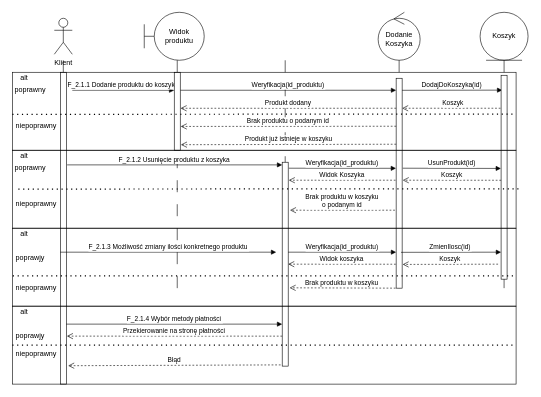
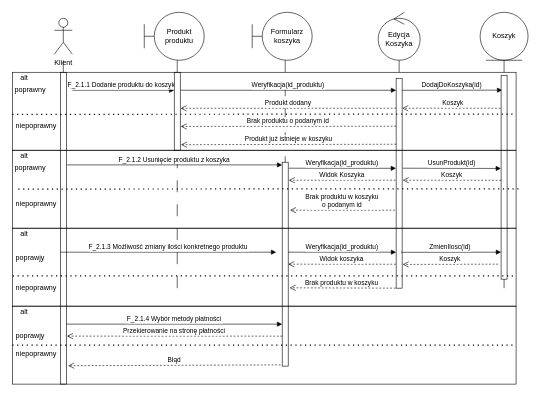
  <mxCell id="0" />
  <mxCell id="1" parent="0" />
  <mxCell id="2" value="Koszyk" style="verticalAlign=bottom;endArrow=open;dashed=1;endSize=8;exitX=0;exitY=0.95;shadow=0;strokeWidth=1;" parent="1" edge="1"><mxGeometry relative="1" as="geometry"><mxPoint x="670" y="180" as="targetPoint" /><mxPoint x="840" y="180" as="sourcePoint" /></mxGeometry></mxCell>
  <mxCell id="3" value="F_2.1.1 Dodanie produktu do koszyka" style="verticalAlign=bottom;endArrow=block;shadow=0;strokeWidth=1;" parent="1" edge="1"><mxGeometry relative="1" as="geometry"><mxPoint x="120" y="150" as="sourcePoint" /><mxPoint x="290" y="150" as="targetPoint" /></mxGeometry></mxCell>
  <mxCell id="4" value="Klient" style="shape=umlActor;verticalLabelPosition=bottom;verticalAlign=top;html=1;" parent="1" vertex="1"><mxGeometry x="90" y="30" width="30" height="60" as="geometry" /></mxCell>
  <mxCell id="5" value="" style="line;strokeWidth=1;direction=south;html=1;dashed=1;dashPattern=20 20;" parent="1" vertex="1"><mxGeometry x="100" y="100" width="10" height="390" as="geometry" /></mxCell>
- <mxCell id="6" value="Widok produktu" style="shape=umlBoundary;whiteSpace=wrap;html=1;" parent="1" vertex="1"><mxGeometry x="240" y="20" width="100" height="80" as="geometry" /></mxCell>
+ <mxCell id="6" value="Produkt produktu" style="shape=umlBoundary;whiteSpace=wrap;html=1;" parent="1" vertex="1"><mxGeometry x="240" y="20" width="100" height="80" as="geometry" /></mxCell>
+ <mxCell id="7" value="Formularz koszyka" style="shape=umlBoundary;whiteSpace=wrap;html=1;" parent="1" vertex="1"><mxGeometry x="420" y="20" width="100" height="80" as="geometry" /></mxCell>
  <mxCell id="8" value="Koszyk" style="ellipse;shape=umlEntity;whiteSpace=wrap;html=1;" parent="1" vertex="1"><mxGeometry x="800" y="20" width="80" height="80" as="geometry" /></mxCell>
- <mxCell id="9" value="Dodanie Koszyka" style="ellipse;shape=umlControl;whiteSpace=wrap;html=1;" parent="1" vertex="1"><mxGeometry x="630" y="20" width="70" height="80" as="geometry" /></mxCell>
+ <mxCell id="9" value="Edycja Koszyka" style="ellipse;shape=umlControl;whiteSpace=wrap;html=1;" parent="1" vertex="1"><mxGeometry x="630" y="20" width="70" height="80" as="geometry" /></mxCell>
  <mxCell id="10" value="" style="line;strokeWidth=1;direction=south;html=1;dashed=1;dashPattern=20 20;" parent="1" vertex="1"><mxGeometry x="290" y="100" width="10" height="390" as="geometry" /></mxCell>
  <mxCell id="11" value="" style="line;strokeWidth=1;direction=south;html=1;dashed=1;dashPattern=20 20;" parent="1" vertex="1"><mxGeometry x="470" y="100" width="10" height="390" as="geometry" /></mxCell>
  <mxCell id="12" value="" style="line;strokeWidth=1;direction=south;html=1;dashed=1;dashPattern=20 20;" parent="1" vertex="1"><mxGeometry x="660" y="100" width="10" height="390" as="geometry" /></mxCell>
  <mxCell id="13" value="" style="line;strokeWidth=1;direction=south;html=1;dashed=1;dashPattern=20 20;" parent="1" vertex="1"><mxGeometry x="835" y="100" width="10" height="390" as="geometry" /></mxCell>
  <mxCell id="14" value="" style="html=1;points=[];perimeter=orthogonalPerimeter;" parent="1" vertex="1"><mxGeometry x="100" y="120" width="10" height="520" as="geometry" /></mxCell>
  <mxCell id="15" value="Weryfikacja(id_produktu)" style="verticalAlign=bottom;endArrow=block;shadow=0;strokeWidth=1;" parent="1" edge="1"><mxGeometry relative="1" as="geometry"><mxPoint x="300" y="150" as="sourcePoint" /><mxPoint x="660" y="150" as="targetPoint" /></mxGeometry></mxCell>
  <mxCell id="16" value="" style="html=1;points=[];perimeter=orthogonalPerimeter;" parent="1" vertex="1"><mxGeometry x="290" y="120" width="10" height="130" as="geometry" /></mxCell>
  <mxCell id="17" value="" style="html=1;points=[];perimeter=orthogonalPerimeter;" parent="1" vertex="1"><mxGeometry x="660" y="130" width="10" height="350" as="geometry" /></mxCell>
  <mxCell id="18" value="DodajDoKoszyka(id)" style="verticalAlign=bottom;endArrow=block;shadow=0;strokeWidth=1;entryX=0.192;entryY=0.073;entryDx=0;entryDy=0;entryPerimeter=0;" parent="1" target="19" edge="1"><mxGeometry relative="1" as="geometry"><mxPoint x="670" y="150.08" as="sourcePoint" /><mxPoint x="840" y="150" as="targetPoint" /></mxGeometry></mxCell>
  <mxCell id="19" value="" style="html=1;points=[];perimeter=orthogonalPerimeter;" parent="1" vertex="1"><mxGeometry x="835" y="125" width="10" height="340" as="geometry" /></mxCell>
  <mxCell id="20" value="Produkt dodany" style="verticalAlign=bottom;endArrow=open;dashed=1;endSize=8;exitX=0;exitY=0.95;shadow=0;strokeWidth=1;entryX=1.055;entryY=0.462;entryDx=0;entryDy=0;entryPerimeter=0;" parent="1" target="16" edge="1"><mxGeometry relative="1" as="geometry"><mxPoint x="304" y="181" as="targetPoint" /><mxPoint x="660" y="180" as="sourcePoint" /></mxGeometry></mxCell>
  <mxCell id="21" value="F_2.1.2 Usunięcie produktu z koszyka" style="verticalAlign=bottom;endArrow=block;shadow=0;strokeWidth=1;exitX=1.139;exitY=0.297;exitDx=0;exitDy=0;exitPerimeter=0;" parent="1" target="22" edge="1" source="14"><mxGeometry relative="1" as="geometry"><mxPoint x="111" y="290" as="sourcePoint" /><mxPoint x="460" y="220" as="targetPoint" /></mxGeometry></mxCell>
  <mxCell id="22" value="" style="html=1;points=[];perimeter=orthogonalPerimeter;" parent="1" vertex="1"><mxGeometry x="470" y="270" width="10" height="340" as="geometry" /></mxCell>
  <mxCell id="23" value="Weryfikacja(id_produktu)" style="verticalAlign=bottom;endArrow=block;shadow=0;strokeWidth=1;entryX=-0.024;entryY=0.429;entryDx=0;entryDy=0;entryPerimeter=0;" parent="1" edge="1" target="17"><mxGeometry relative="1" as="geometry"><mxPoint x="481" y="280" as="sourcePoint" /><mxPoint x="660" y="270" as="targetPoint" /></mxGeometry></mxCell>
  <mxCell id="24" value="UsunProdukt(id)" style="verticalAlign=bottom;endArrow=block;shadow=0;strokeWidth=1;entryX=-0.026;entryY=0.457;entryDx=0;entryDy=0;entryPerimeter=0;" parent="1" edge="1" target="19"><mxGeometry relative="1" as="geometry"><mxPoint x="671" y="280" as="sourcePoint" /><mxPoint x="830" y="270" as="targetPoint" /></mxGeometry></mxCell>
  <mxCell id="25" value="Koszyk" style="verticalAlign=bottom;endArrow=open;dashed=1;endSize=8;shadow=0;strokeWidth=1;exitX=0.003;exitY=0.515;exitDx=0;exitDy=0;exitPerimeter=0;" parent="1" edge="1" source="19"><mxGeometry relative="1" as="geometry"><mxPoint x="671" y="300" as="targetPoint" /><mxPoint x="830" y="270" as="sourcePoint" /></mxGeometry></mxCell>
  <mxCell id="26" value="Widok Koszyka" style="verticalAlign=bottom;endArrow=open;dashed=1;endSize=8;shadow=0;strokeWidth=1;" parent="1" edge="1"><mxGeometry relative="1" as="geometry"><mxPoint x="481" y="300" as="targetPoint" /><mxPoint x="659" y="300" as="sourcePoint" /></mxGeometry></mxCell>
  <mxCell id="27" value="F_2.1.3 Możliwość zmiany ilości konkretnego produktu" style="verticalAlign=bottom;endArrow=block;shadow=0;strokeWidth=1;" parent="1" edge="1"><mxGeometry relative="1" as="geometry"><mxPoint x="100" y="420" as="sourcePoint" /><mxPoint x="460" y="420" as="targetPoint" /></mxGeometry></mxCell>
  <mxCell id="28" value="Weryfikacja(id_produktu)" style="verticalAlign=bottom;endArrow=block;shadow=0;strokeWidth=1;" parent="1" edge="1"><mxGeometry relative="1" as="geometry"><mxPoint x="480" y="420" as="sourcePoint" /><mxPoint x="660" y="420" as="targetPoint" /></mxGeometry></mxCell>
  <mxCell id="29" value="ZmienIlosc(id)" style="verticalAlign=bottom;endArrow=block;shadow=0;strokeWidth=1;entryX=0.192;entryY=0.073;entryDx=0;entryDy=0;entryPerimeter=0;" parent="1" edge="1"><mxGeometry x="-0.018" relative="1" as="geometry"><mxPoint x="668.08" y="420.26" as="sourcePoint" /><mxPoint x="835" y="420" as="targetPoint" /><mxPoint as="offset" /></mxGeometry></mxCell>
  <mxCell id="30" value="F_2.1.4 Wybór metody płatności" style="verticalAlign=bottom;endArrow=block;shadow=0;strokeWidth=1;" parent="1" edge="1"><mxGeometry relative="1" as="geometry"><mxPoint x="110" y="540" as="sourcePoint" /><mxPoint x="470" y="540" as="targetPoint" /></mxGeometry></mxCell>
  <mxCell id="31" value="Przekierowanie na stronę płatności" style="verticalAlign=bottom;endArrow=open;dashed=1;endSize=8;shadow=0;strokeWidth=1;exitX=0;exitY=0.853;exitDx=0;exitDy=0;exitPerimeter=0;" parent="1" source="22" edge="1"><mxGeometry relative="1" as="geometry"><mxPoint x="111" y="560" as="targetPoint" /><mxPoint x="430" y="600" as="sourcePoint" /></mxGeometry></mxCell>
  <mxCell id="32" value="Brak produktu o podanym id" style="verticalAlign=bottom;endArrow=open;dashed=1;endSize=8;shadow=0;strokeWidth=1;entryX=1.081;entryY=0.695;entryDx=0;entryDy=0;entryPerimeter=0;" edge="1" parent="1" target="16"><mxGeometry relative="1" as="geometry"><mxPoint x="302" y="203" as="targetPoint" /><mxPoint x="660" y="210" as="sourcePoint" /></mxGeometry></mxCell>
  <mxCell id="33" value="Produkt już istnieje w koszyku" style="verticalAlign=bottom;endArrow=open;dashed=1;endSize=8;exitX=-0.031;exitY=0.346;shadow=0;strokeWidth=1;exitDx=0;exitDy=0;exitPerimeter=0;entryX=1.081;entryY=0.695;entryDx=0;entryDy=0;entryPerimeter=0;" edge="1" parent="1"><mxGeometry relative="1" as="geometry"><mxPoint x="301.12" y="240.77" as="targetPoint" /><mxPoint x="660" y="240" as="sourcePoint" /></mxGeometry></mxCell>
  <mxCell id="34" value="" style="rounded=0;whiteSpace=wrap;html=1;fillColor=none;" vertex="1" parent="1"><mxGeometry x="20" y="120" width="840" height="130" as="geometry" /></mxCell>
  <mxCell id="35" value="" style="endArrow=none;dashed=1;html=1;dashPattern=1 3;strokeWidth=2;exitX=0;exitY=0.54;exitDx=0;exitDy=0;entryX=1;entryY=0.536;entryDx=0;entryDy=0;entryPerimeter=0;exitPerimeter=0;" edge="1" parent="1" source="34" target="34"><mxGeometry width="50" height="50" relative="1" as="geometry"><mxPoint x="180" y="230" as="sourcePoint" /><mxPoint x="230" y="180" as="targetPoint" /></mxGeometry></mxCell>
  <mxCell id="36" value="Brak produktu w koszyku &#10;o podanym id" style="verticalAlign=bottom;endArrow=open;dashed=1;endSize=8;shadow=0;strokeWidth=1;" edge="1" parent="1"><mxGeometry relative="1" as="geometry"><mxPoint x="483" y="350" as="targetPoint" /><mxPoint x="658" y="350" as="sourcePoint" /></mxGeometry></mxCell>
  <mxCell id="37" value="" style="endArrow=none;dashed=1;html=1;dashPattern=1 3;strokeWidth=2;exitX=0;exitY=0.54;exitDx=0;exitDy=0;entryX=1;entryY=0.536;entryDx=0;entryDy=0;entryPerimeter=0;exitPerimeter=0;" edge="1" parent="1"><mxGeometry width="50" height="50" relative="1" as="geometry"><mxPoint x="30" y="314.81" as="sourcePoint" /><mxPoint x="870" y="314.29" as="targetPoint" /></mxGeometry></mxCell>
  <mxCell id="38" value="alt" style="text;html=1;strokeColor=none;fillColor=none;align=center;verticalAlign=middle;whiteSpace=wrap;rounded=0;" vertex="1" parent="1"><mxGeometry x="20" y="120" width="40" height="20" as="geometry" /></mxCell>
  <mxCell id="39" value="alt" style="text;html=1;strokeColor=none;fillColor=none;align=center;verticalAlign=middle;whiteSpace=wrap;rounded=0;" vertex="1" parent="1"><mxGeometry x="20" y="250" width="40" height="20" as="geometry" /></mxCell>
  <mxCell id="40" value="poprawny" style="text;html=1;strokeColor=none;fillColor=none;align=center;verticalAlign=middle;whiteSpace=wrap;rounded=0;" vertex="1" parent="1"><mxGeometry x="30" y="140" width="40" height="20" as="geometry" /></mxCell>
  <mxCell id="41" value="poprawny" style="text;html=1;strokeColor=none;fillColor=none;align=center;verticalAlign=middle;whiteSpace=wrap;rounded=0;" vertex="1" parent="1"><mxGeometry x="30" y="270" width="40" height="20" as="geometry" /></mxCell>
  <mxCell id="42" value="niepoprawny" style="text;html=1;strokeColor=none;fillColor=none;align=center;verticalAlign=middle;whiteSpace=wrap;rounded=0;" vertex="1" parent="1"><mxGeometry x="40" y="200" width="40" height="20" as="geometry" /></mxCell>
  <mxCell id="43" value="niepoprawny" style="text;html=1;strokeColor=none;fillColor=none;align=center;verticalAlign=middle;whiteSpace=wrap;rounded=0;" vertex="1" parent="1"><mxGeometry x="40" y="330" width="40" height="20" as="geometry" /></mxCell>
  <mxCell id="44" value="Koszyk" style="verticalAlign=bottom;endArrow=open;dashed=1;endSize=8;shadow=0;strokeWidth=1;entryX=1.082;entryY=0.887;entryDx=0;entryDy=0;entryPerimeter=0;" edge="1" parent="1" target="17"><mxGeometry relative="1" as="geometry"><mxPoint x="494.19" y="521.8" as="targetPoint" /><mxPoint x="830" y="440" as="sourcePoint" /></mxGeometry></mxCell>
  <mxCell id="45" value="Widok koszyka" style="verticalAlign=bottom;endArrow=open;dashed=1;endSize=8;shadow=0;strokeWidth=1;exitX=-0.06;exitY=0.886;exitDx=0;exitDy=0;exitPerimeter=0;" edge="1" parent="1" source="17"><mxGeometry relative="1" as="geometry"><mxPoint x="480" y="440" as="targetPoint" /><mxPoint x="660" y="442" as="sourcePoint" /></mxGeometry></mxCell>
  <mxCell id="46" value="Brak produktu w koszyku " style="verticalAlign=bottom;endArrow=open;dashed=1;endSize=8;shadow=0;strokeWidth=1;entryX=1.239;entryY=0.616;entryDx=0;entryDy=0;entryPerimeter=0;" edge="1" parent="1" target="22"><mxGeometry relative="1" as="geometry"><mxPoint x="480" y="470" as="targetPoint" /><mxPoint x="659" y="480" as="sourcePoint" /></mxGeometry></mxCell>
  <mxCell id="47" value="" style="rounded=0;whiteSpace=wrap;html=1;fillColor=none;" vertex="1" parent="1"><mxGeometry x="20" y="250" width="840" height="130" as="geometry" /></mxCell>
  <mxCell id="48" value="" style="rounded=0;whiteSpace=wrap;html=1;fillColor=none;" vertex="1" parent="1"><mxGeometry x="20" y="380" width="840" height="130" as="geometry" /></mxCell>
  <mxCell id="49" value="" style="endArrow=none;dashed=1;html=1;dashPattern=1 3;strokeWidth=2;exitX=0.001;exitY=0.612;exitDx=0;exitDy=0;entryX=1;entryY=0.611;entryDx=0;entryDy=0;entryPerimeter=0;exitPerimeter=0;" edge="1" parent="1" source="48" target="48"><mxGeometry width="50" height="50" relative="1" as="geometry"><mxPoint x="130" y="510" as="sourcePoint" /><mxPoint x="180" y="460" as="targetPoint" /></mxGeometry></mxCell>
  <mxCell id="50" value="Błąd" style="verticalAlign=bottom;endArrow=open;dashed=1;endSize=8;shadow=0;strokeWidth=1;entryX=1.309;entryY=0.941;entryDx=0;entryDy=0;entryPerimeter=0;exitX=-0.268;exitY=0.994;exitDx=0;exitDy=0;exitPerimeter=0;" edge="1" parent="1" source="22" target="14"><mxGeometry relative="1" as="geometry"><mxPoint x="120.84" y="580.84" as="targetPoint" /><mxPoint x="480" y="580.9" as="sourcePoint" /></mxGeometry></mxCell>
  <mxCell id="51" value="alt" style="text;html=1;strokeColor=none;fillColor=none;align=center;verticalAlign=middle;whiteSpace=wrap;rounded=0;" vertex="1" parent="1"><mxGeometry x="20" y="380" width="40" height="20" as="geometry" /></mxCell>
  <mxCell id="52" value="poprawjy" style="text;html=1;strokeColor=none;fillColor=none;align=center;verticalAlign=middle;whiteSpace=wrap;rounded=0;" vertex="1" parent="1"><mxGeometry x="30" y="420" width="40" height="20" as="geometry" /></mxCell>
  <mxCell id="53" value="niepoprawny" style="text;html=1;strokeColor=none;fillColor=none;align=center;verticalAlign=middle;whiteSpace=wrap;rounded=0;" vertex="1" parent="1"><mxGeometry x="40" y="470" width="40" height="20" as="geometry" /></mxCell>
  <mxCell id="54" value="" style="rounded=0;whiteSpace=wrap;html=1;fillColor=none;" vertex="1" parent="1"><mxGeometry x="20" y="510" width="840" height="130" as="geometry" /></mxCell>
  <mxCell id="55" value="" style="endArrow=none;dashed=1;html=1;dashPattern=1 3;strokeWidth=2;exitX=0;exitY=0.5;exitDx=0;exitDy=0;entryX=1;entryY=0.5;entryDx=0;entryDy=0;" edge="1" parent="1" source="54" target="54"><mxGeometry width="50" height="50" relative="1" as="geometry"><mxPoint x="40" y="620" as="sourcePoint" /><mxPoint x="90" y="570" as="targetPoint" /></mxGeometry></mxCell>
  <mxCell id="56" value="alt" style="text;html=1;strokeColor=none;fillColor=none;align=center;verticalAlign=middle;whiteSpace=wrap;rounded=0;" vertex="1" parent="1"><mxGeometry x="20" y="510" width="40" height="20" as="geometry" /></mxCell>
  <mxCell id="57" value="poprawjy" style="text;html=1;strokeColor=none;fillColor=none;align=center;verticalAlign=middle;whiteSpace=wrap;rounded=0;" vertex="1" parent="1"><mxGeometry x="30" y="550" width="40" height="20" as="geometry" /></mxCell>
  <mxCell id="58" value="niepoprawny" style="text;html=1;strokeColor=none;fillColor=none;align=center;verticalAlign=middle;whiteSpace=wrap;rounded=0;" vertex="1" parent="1"><mxGeometry x="40" y="580" width="40" height="20" as="geometry" /></mxCell>
